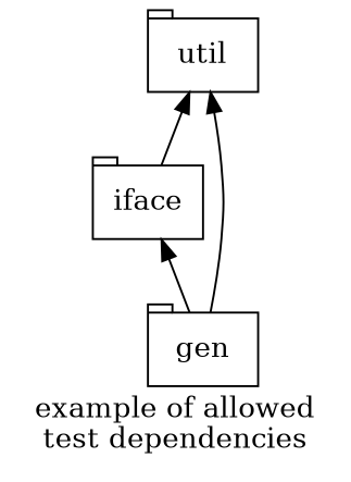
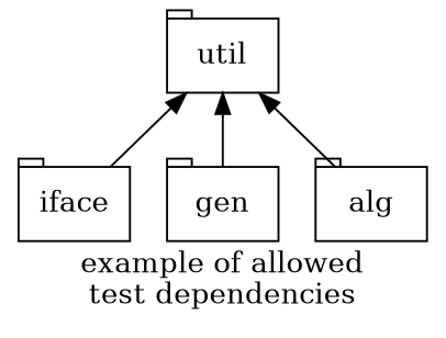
  digraph {
    label="example of allowed\ntest dependencies"
    node [shape=tab]
    edge [dir=back]
    util
    iface
    gen
+   alg
    util -> iface
    util -> gen
-   iface -> gen
+   util -> alg
  }
